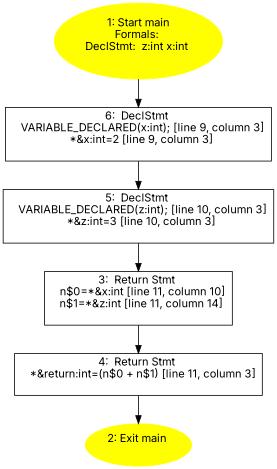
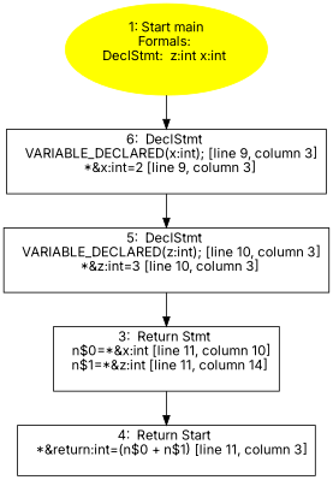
  digraph {
    fontname=Inter
    node [fontname=Inter shape=box]
    edge [fontname=Inter]
    n1 [color=yellow label="1: Start main\nFormals: \nDeclStmt:  z:int x:int \n  " style=filled shape=""]
    n2 [label="6:  DeclStmt \n   VARIABLE_DECLARED(x:int); [line 9, column 3]\n  *&x:int=2 [line 9, column 3]\n "]
    n3 [label="5:  DeclStmt \n   VARIABLE_DECLARED(z:int); [line 10, column 3]\n  *&z:int=3 [line 10, column 3]\n "]
    n4 [label="3:  Return Stmt \n   n$0=*&x:int [line 11, column 10]\n  n$1=*&z:int [line 11, column 14]\n "]
-   n5 [color=yellow label="2: Exit main \n  " style=filled shape=""]
-   n6 [label="4:  Return Stmt \n   *&return:int=(n$0 + n$1) [line 11, column 3]\n "]
+   n6 [label="4:  Return Start \n   *&return:int=(n$0 + n$1) [line 11, column 3]\n "]
    n1 -> n2
    n2 -> n3
    n3 -> n4
    n4 -> n6
-   n6 -> n5
  }
